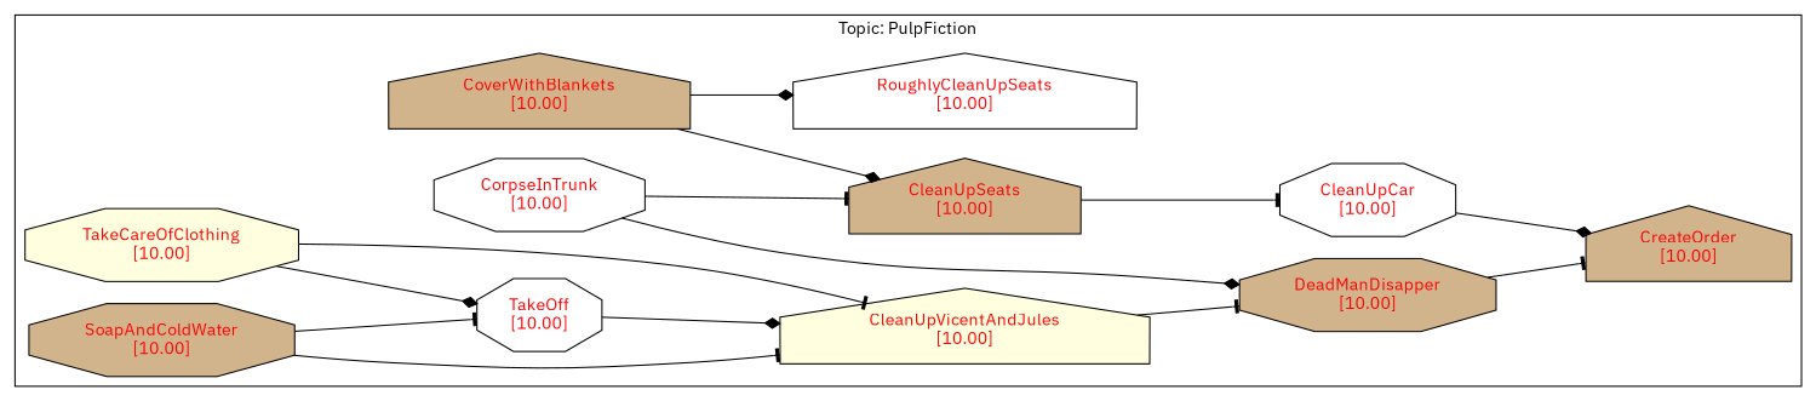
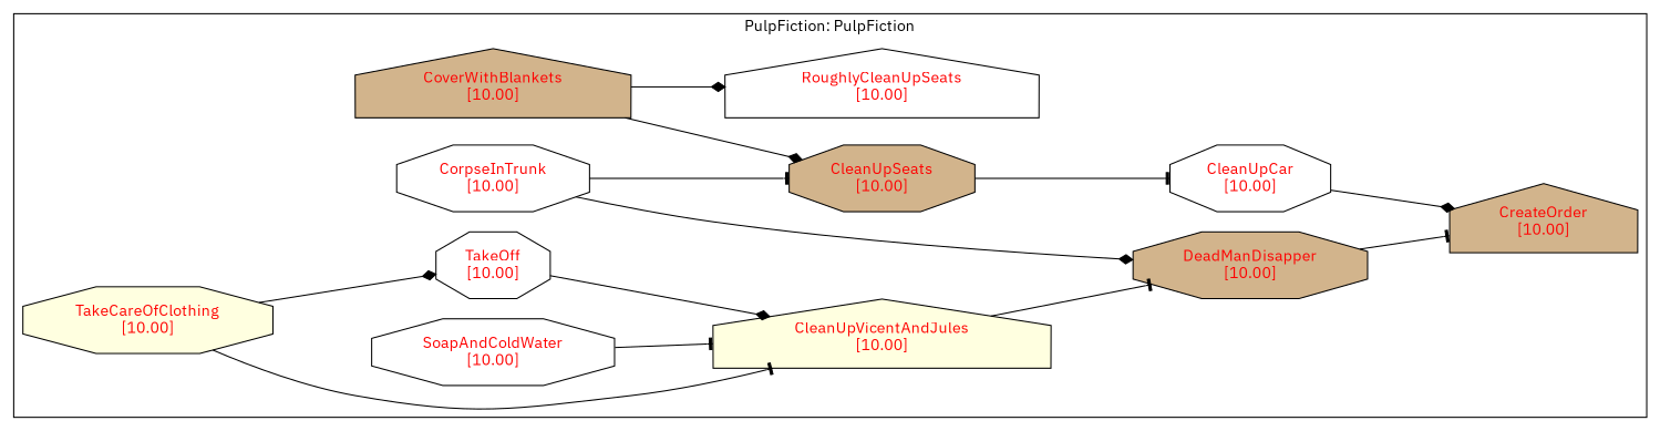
  digraph {
    fontname="IBM Plex Sans"
    mclimit=10.0
    nslimit=10.0
    rankdir=LR
    ranksep=1
    node [fillcolor=tan fontcolor=red fontname="IBM Plex Sans" shape=octagon style=filled]
    edge [arrowhead=tee fontname="IBM Plex Sans"]
    n1 [fillcolor=white label="CleanUpCar\n[10.00]"]
-   n2 [label="CleanUpSeats\n[10.00]" shape=house]
+   n2 [label="CleanUpSeats\n[10.00]"]
    n3 [fillcolor=lightyellow label="CleanUpVicentAndJules\n[10.00]" shape=house]
    n4 [fillcolor=white label="CorpseInTrunk\n[10.00]"]
    n5 [label="CoverWithBlankets\n[10.00]" shape=house]
    n6 [label="CreateOrder\n[10.00]" shape=house]
    n7 [label="DeadManDisapper\n[10.00]"]
    n8 [fillcolor=white label="RoughlyCleanUpSeats\n[10.00]" shape=house]
-   n9 [label="SoapAndColdWater\n[10.00]"]
+   n9 [fillcolor=white label="SoapAndColdWater\n[10.00]"]
    n10 [fillcolor=lightyellow label="TakeCareOfClothing\n[10.00]"]
    n11 [fillcolor=white label="TakeOff\n[10.00]"]
    subgraph cluster_1 {
-     label="Topic: PulpFiction"
+     label="PulpFiction: PulpFiction"
      n1
      n2
      n3
      n4
      n5
      n6
      n7
      n8
      n9
      n10
      n11
    }
    n1 -> n6 [arrowhead=diamond]
    n2 -> n1
    n3 -> n7
    n4 -> n2
    n4 -> n7 [arrowhead=diamond]
    n5 -> n2 [arrowhead=diamond]
    n5 -> n8 [arrowhead=diamond]
    n7 -> n6
    n9 -> n3
-   n9 -> n11
    n10 -> n3
    n10 -> n11 [arrowhead=diamond]
    n11 -> n3 [arrowhead=diamond]
  }
